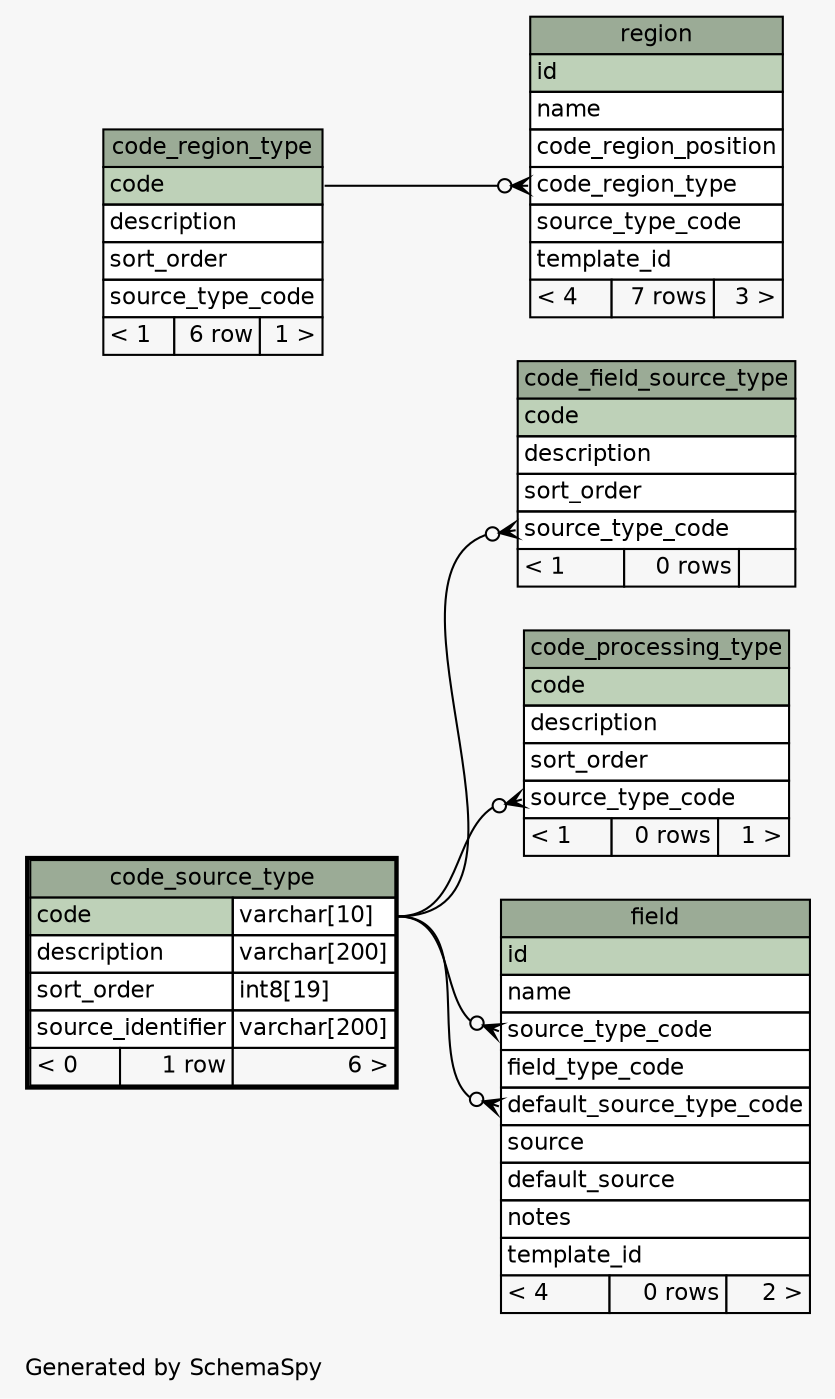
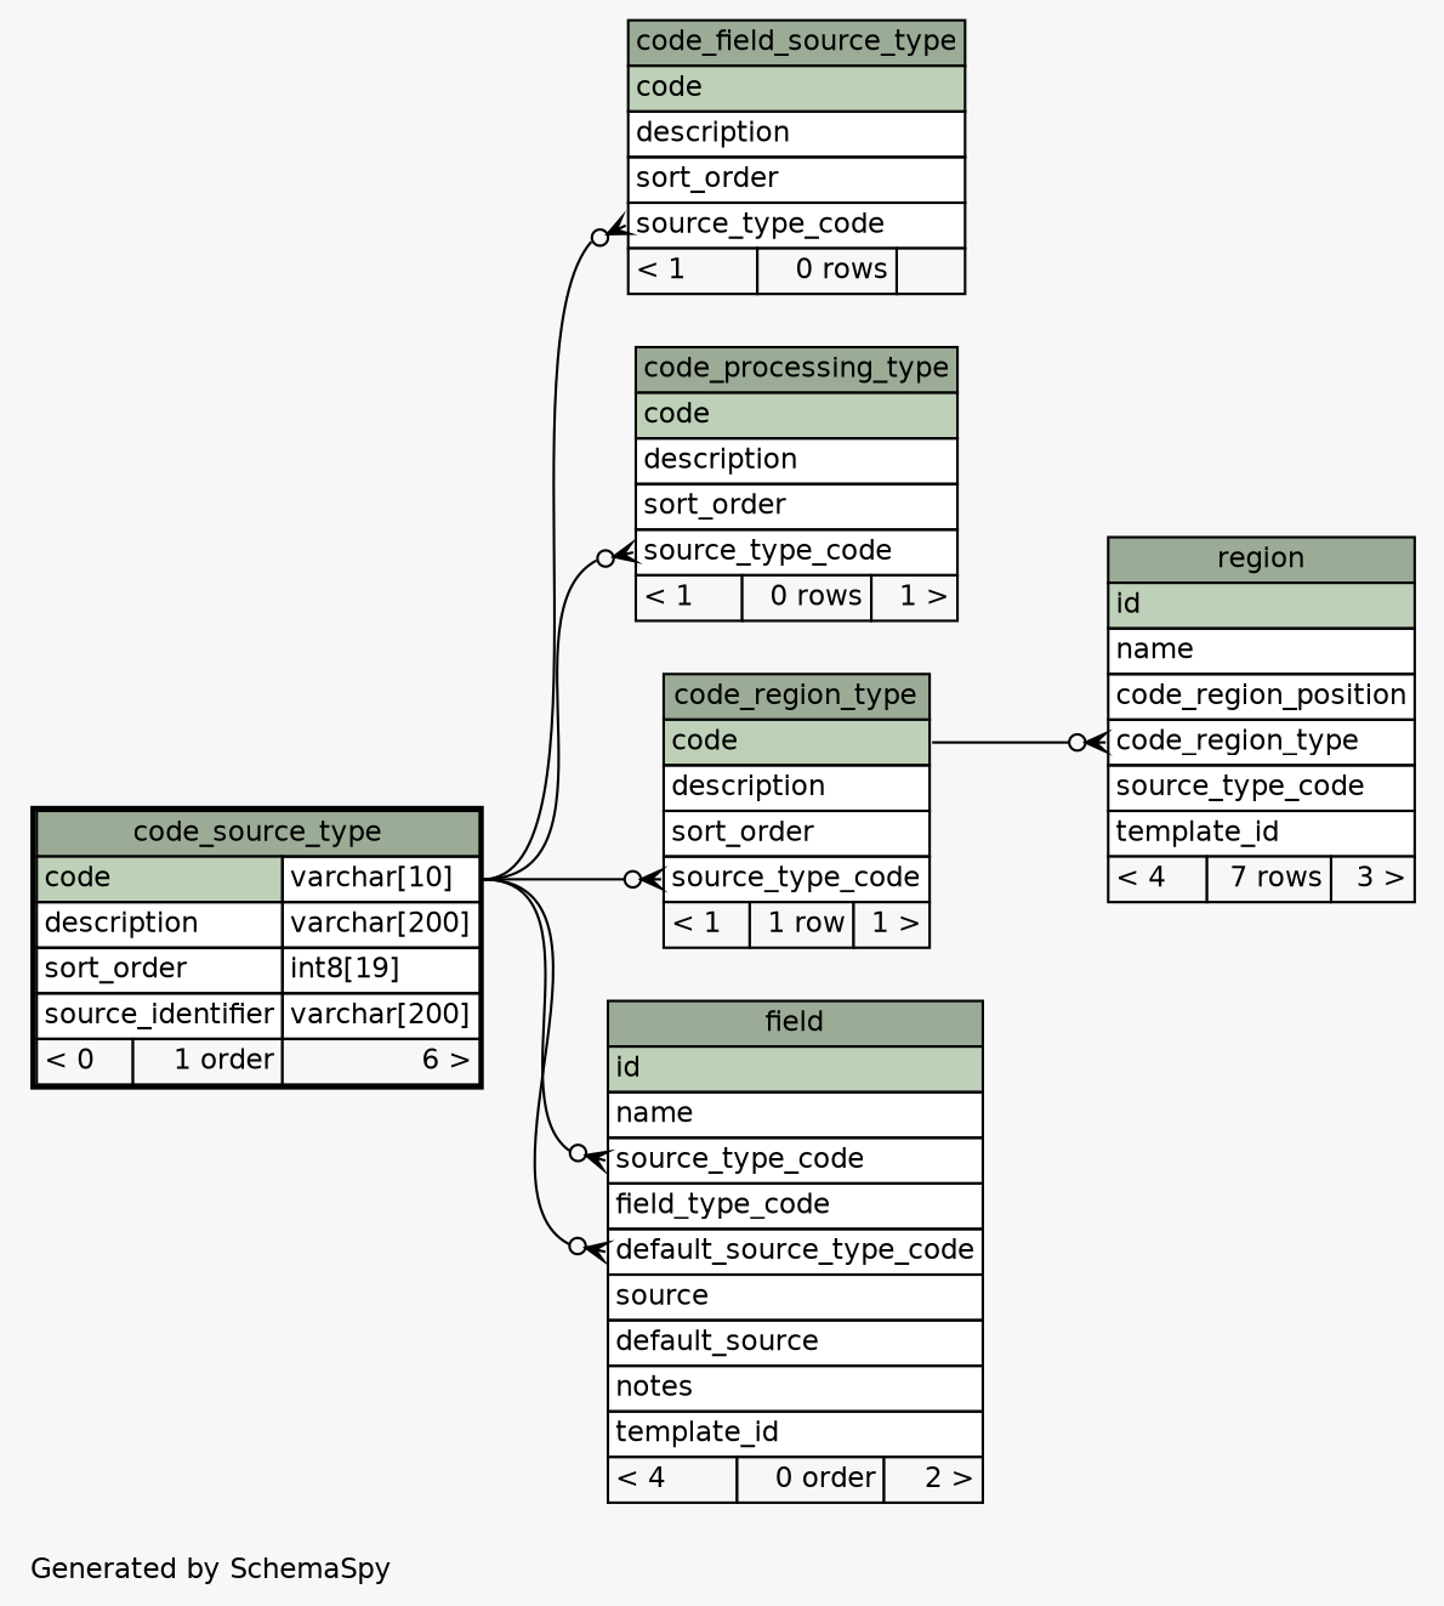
  digraph {
    bgcolor="#f7f7f7"
    fontname=Helvetica
    fontsize=11
    label="\nGenerated by SchemaSpy"
    labeljust=l
    nodesep=0.18
    rankdir=RL
    ranksep=0.46
    node [fontname=Helvetica fontsize=11 shape=plaintext]
    edge [arrowhead=none arrowsize=0.8 arrowtail=crowodot dir=back headport="code.type:e" tailport="source_type_code:w"]
    n1 [label=<     <TABLE BORDER="0" CELLBORDER="1" CELLSPACING="0" BGCOLOR="#ffffff">       <TR><TD COLSPAN="3" BGCOLOR="#9bab96" ALIGN="CENTER">code_field_source_type</TD></TR>       <TR><TD PORT="code" COLSPAN="3" BGCOLOR="#bed1b8" ALIGN="LEFT">code</TD></TR>       <TR><TD PORT="description" COLSPAN="3" ALIGN="LEFT">description</TD></TR>       <TR><TD PORT="sort_order" COLSPAN="3" ALIGN="LEFT">sort_order</TD></TR>       <TR><TD PORT="source_type_code" COLSPAN="3" ALIGN="LEFT">source_type_code</TD></TR>       <TR><TD ALIGN="LEFT" BGCOLOR="#f7f7f7">&lt; 1</TD><TD ALIGN="RIGHT" BGCOLOR="#f7f7f7">0 rows</TD><TD ALIGN="RIGHT" BGCOLOR="#f7f7f7">  </TD></TR>     </TABLE>>]
-   n2 [label=<     <TABLE BORDER="2" CELLBORDER="1" CELLSPACING="0" BGCOLOR="#ffffff">       <TR><TD COLSPAN="3" BGCOLOR="#9bab96" ALIGN="CENTER">code_source_type</TD></TR>       <TR><TD PORT="code" COLSPAN="2" BGCOLOR="#bed1b8" ALIGN="LEFT">code</TD><TD PORT="code.type" ALIGN="LEFT">varchar[10]</TD></TR>       <TR><TD PORT="description" COLSPAN="2" ALIGN="LEFT">description</TD><TD PORT="description.type" ALIGN="LEFT">varchar[200]</TD></TR>       <TR><TD PORT="sort_order" COLSPAN="2" ALIGN="LEFT">sort_order</TD><TD PORT="sort_order.type" ALIGN="LEFT">int8[19]</TD></TR>       <TR><TD PORT="source_identifier" COLSPAN="2" ALIGN="LEFT">source_identifier</TD><TD PORT="source_identifier.type" ALIGN="LEFT">varchar[200]</TD></TR>       <TR><TD ALIGN="LEFT" BGCOLOR="#f7f7f7">&lt; 0</TD><TD ALIGN="RIGHT" BGCOLOR="#f7f7f7">1 row</TD><TD ALIGN="RIGHT" BGCOLOR="#f7f7f7">6 &gt;</TD></TR>     </TABLE>>]
+   n2 [label=<     <TABLE BORDER="2" CELLBORDER="1" CELLSPACING="0" BGCOLOR="#ffffff">       <TR><TD COLSPAN="3" BGCOLOR="#9bab96" ALIGN="CENTER">code_source_type</TD></TR>       <TR><TD PORT="code" COLSPAN="2" BGCOLOR="#bed1b8" ALIGN="LEFT">code</TD><TD PORT="code.type" ALIGN="LEFT">varchar[10]</TD></TR>       <TR><TD PORT="description" COLSPAN="2" ALIGN="LEFT">description</TD><TD PORT="description.type" ALIGN="LEFT">varchar[200]</TD></TR>       <TR><TD PORT="sort_order" COLSPAN="2" ALIGN="LEFT">sort_order</TD><TD PORT="sort_order.type" ALIGN="LEFT">int8[19]</TD></TR>       <TR><TD PORT="source_identifier" COLSPAN="2" ALIGN="LEFT">source_identifier</TD><TD PORT="source_identifier.type" ALIGN="LEFT">varchar[200]</TD></TR>       <TR><TD ALIGN="LEFT" BGCOLOR="#f7f7f7">&lt; 0</TD><TD ALIGN="RIGHT" BGCOLOR="#f7f7f7">1 order</TD><TD ALIGN="RIGHT" BGCOLOR="#f7f7f7">6 &gt;</TD></TR>     </TABLE>>]
    n3 [label=<     <TABLE BORDER="0" CELLBORDER="1" CELLSPACING="0" BGCOLOR="#ffffff">       <TR><TD COLSPAN="3" BGCOLOR="#9bab96" ALIGN="CENTER">code_processing_type</TD></TR>       <TR><TD PORT="code" COLSPAN="3" BGCOLOR="#bed1b8" ALIGN="LEFT">code</TD></TR>       <TR><TD PORT="description" COLSPAN="3" ALIGN="LEFT">description</TD></TR>       <TR><TD PORT="sort_order" COLSPAN="3" ALIGN="LEFT">sort_order</TD></TR>       <TR><TD PORT="source_type_code" COLSPAN="3" ALIGN="LEFT">source_type_code</TD></TR>       <TR><TD ALIGN="LEFT" BGCOLOR="#f7f7f7">&lt; 1</TD><TD ALIGN="RIGHT" BGCOLOR="#f7f7f7">0 rows</TD><TD ALIGN="RIGHT" BGCOLOR="#f7f7f7">1 &gt;</TD></TR>     </TABLE>>]
-   n4 [label=<     <TABLE BORDER="0" CELLBORDER="1" CELLSPACING="0" BGCOLOR="#ffffff">       <TR><TD COLSPAN="3" BGCOLOR="#9bab96" ALIGN="CENTER">code_region_type</TD></TR>       <TR><TD PORT="code" COLSPAN="3" BGCOLOR="#bed1b8" ALIGN="LEFT">code</TD></TR>       <TR><TD PORT="description" COLSPAN="3" ALIGN="LEFT">description</TD></TR>       <TR><TD PORT="sort_order" COLSPAN="3" ALIGN="LEFT">sort_order</TD></TR>       <TR><TD PORT="source_type_code" COLSPAN="3" ALIGN="LEFT">source_type_code</TD></TR>       <TR><TD ALIGN="LEFT" BGCOLOR="#f7f7f7">&lt; 1</TD><TD ALIGN="RIGHT" BGCOLOR="#f7f7f7">6 row</TD><TD ALIGN="RIGHT" BGCOLOR="#f7f7f7">1 &gt;</TD></TR>     </TABLE>>]
-   n5 [label=<     <TABLE BORDER="0" CELLBORDER="1" CELLSPACING="0" BGCOLOR="#ffffff">       <TR><TD COLSPAN="3" BGCOLOR="#9bab96" ALIGN="CENTER">field</TD></TR>       <TR><TD PORT="id" COLSPAN="3" BGCOLOR="#bed1b8" ALIGN="LEFT">id</TD></TR>       <TR><TD PORT="name" COLSPAN="3" ALIGN="LEFT">name</TD></TR>       <TR><TD PORT="source_type_code" COLSPAN="3" ALIGN="LEFT">source_type_code</TD></TR>       <TR><TD PORT="field_type_code" COLSPAN="3" ALIGN="LEFT">field_type_code</TD></TR>       <TR><TD PORT="default_source_type_code" COLSPAN="3" ALIGN="LEFT">default_source_type_code</TD></TR>       <TR><TD PORT="source" COLSPAN="3" ALIGN="LEFT">source</TD></TR>       <TR><TD PORT="default_source" COLSPAN="3" ALIGN="LEFT">default_source</TD></TR>       <TR><TD PORT="notes" COLSPAN="3" ALIGN="LEFT">notes</TD></TR>       <TR><TD PORT="template_id" COLSPAN="3" ALIGN="LEFT">template_id</TD></TR>       <TR><TD ALIGN="LEFT" BGCOLOR="#f7f7f7">&lt; 4</TD><TD ALIGN="RIGHT" BGCOLOR="#f7f7f7">0 rows</TD><TD ALIGN="RIGHT" BGCOLOR="#f7f7f7">2 &gt;</TD></TR>     </TABLE>>]
+   n4 [label=<     <TABLE BORDER="0" CELLBORDER="1" CELLSPACING="0" BGCOLOR="#ffffff">       <TR><TD COLSPAN="3" BGCOLOR="#9bab96" ALIGN="CENTER">code_region_type</TD></TR>       <TR><TD PORT="code" COLSPAN="3" BGCOLOR="#bed1b8" ALIGN="LEFT">code</TD></TR>       <TR><TD PORT="description" COLSPAN="3" ALIGN="LEFT">description</TD></TR>       <TR><TD PORT="sort_order" COLSPAN="3" ALIGN="LEFT">sort_order</TD></TR>       <TR><TD PORT="source_type_code" COLSPAN="3" ALIGN="LEFT">source_type_code</TD></TR>       <TR><TD ALIGN="LEFT" BGCOLOR="#f7f7f7">&lt; 1</TD><TD ALIGN="RIGHT" BGCOLOR="#f7f7f7">1 row</TD><TD ALIGN="RIGHT" BGCOLOR="#f7f7f7">1 &gt;</TD></TR>     </TABLE>>]
+   n5 [label=<     <TABLE BORDER="0" CELLBORDER="1" CELLSPACING="0" BGCOLOR="#ffffff">       <TR><TD COLSPAN="3" BGCOLOR="#9bab96" ALIGN="CENTER">field</TD></TR>       <TR><TD PORT="id" COLSPAN="3" BGCOLOR="#bed1b8" ALIGN="LEFT">id</TD></TR>       <TR><TD PORT="name" COLSPAN="3" ALIGN="LEFT">name</TD></TR>       <TR><TD PORT="source_type_code" COLSPAN="3" ALIGN="LEFT">source_type_code</TD></TR>       <TR><TD PORT="field_type_code" COLSPAN="3" ALIGN="LEFT">field_type_code</TD></TR>       <TR><TD PORT="default_source_type_code" COLSPAN="3" ALIGN="LEFT">default_source_type_code</TD></TR>       <TR><TD PORT="source" COLSPAN="3" ALIGN="LEFT">source</TD></TR>       <TR><TD PORT="default_source" COLSPAN="3" ALIGN="LEFT">default_source</TD></TR>       <TR><TD PORT="notes" COLSPAN="3" ALIGN="LEFT">notes</TD></TR>       <TR><TD PORT="template_id" COLSPAN="3" ALIGN="LEFT">template_id</TD></TR>       <TR><TD ALIGN="LEFT" BGCOLOR="#f7f7f7">&lt; 4</TD><TD ALIGN="RIGHT" BGCOLOR="#f7f7f7">0 order</TD><TD ALIGN="RIGHT" BGCOLOR="#f7f7f7">2 &gt;</TD></TR>     </TABLE>>]
    n6 [label=<     <TABLE BORDER="0" CELLBORDER="1" CELLSPACING="0" BGCOLOR="#ffffff">       <TR><TD COLSPAN="3" BGCOLOR="#9bab96" ALIGN="CENTER">region</TD></TR>       <TR><TD PORT="id" COLSPAN="3" BGCOLOR="#bed1b8" ALIGN="LEFT">id</TD></TR>       <TR><TD PORT="name" COLSPAN="3" ALIGN="LEFT">name</TD></TR>       <TR><TD PORT="code_region_position" COLSPAN="3" ALIGN="LEFT">code_region_position</TD></TR>       <TR><TD PORT="code_region_type" COLSPAN="3" ALIGN="LEFT">code_region_type</TD></TR>       <TR><TD PORT="source_type_code" COLSPAN="3" ALIGN="LEFT">source_type_code</TD></TR>       <TR><TD PORT="template_id" COLSPAN="3" ALIGN="LEFT">template_id</TD></TR>       <TR><TD ALIGN="LEFT" BGCOLOR="#f7f7f7">&lt; 4</TD><TD ALIGN="RIGHT" BGCOLOR="#f7f7f7">7 rows</TD><TD ALIGN="RIGHT" BGCOLOR="#f7f7f7">3 &gt;</TD></TR>     </TABLE>>]
    n1 -> n2
    n3 -> n2
+   n4 -> n2
    n5 -> n2 [tailport="default_source_type_code:w"]
    n5 -> n2
    n6 -> n4 [headport="code:e" tailport="code_region_type:w"]
  }
